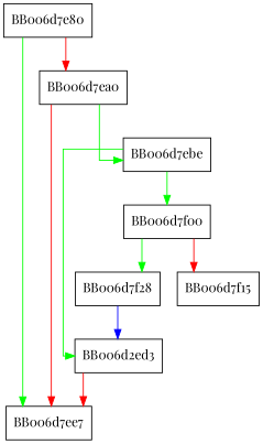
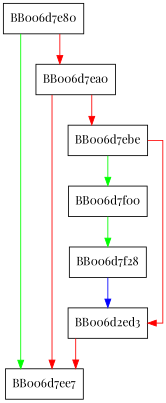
  digraph {
    fontname="Playfair Display"
    splines=ortho
    node [fontname="Playfair Display" shape=box]
    edge [color=red fontname="Playfair Display"]
    BB006d7e80
    BB006d7ee7
    BB006d7ea0
    BB006d7ebe
    BB006d7f00
    n6 [label=BB006d2ed3]
    BB006d7f28
-   BB006d7f15
    BB006d7e80 -> BB006d7ee7 [color=green]
    BB006d7e80 -> BB006d7ea0
    BB006d7ea0 -> BB006d7ee7
-   BB006d7ea0 -> BB006d7ebe [color=green]
+   BB006d7ea0 -> BB006d7ebe
    BB006d7ebe -> BB006d7f00 [color=green]
-   BB006d7ebe -> n6 [color=green]
+   BB006d7ebe -> n6
    BB006d7f00 -> BB006d7f28 [color=green]
-   BB006d7f00 -> BB006d7f15
    n6 -> BB006d7ee7
    BB006d7f28 -> n6 [color=blue]
  }
